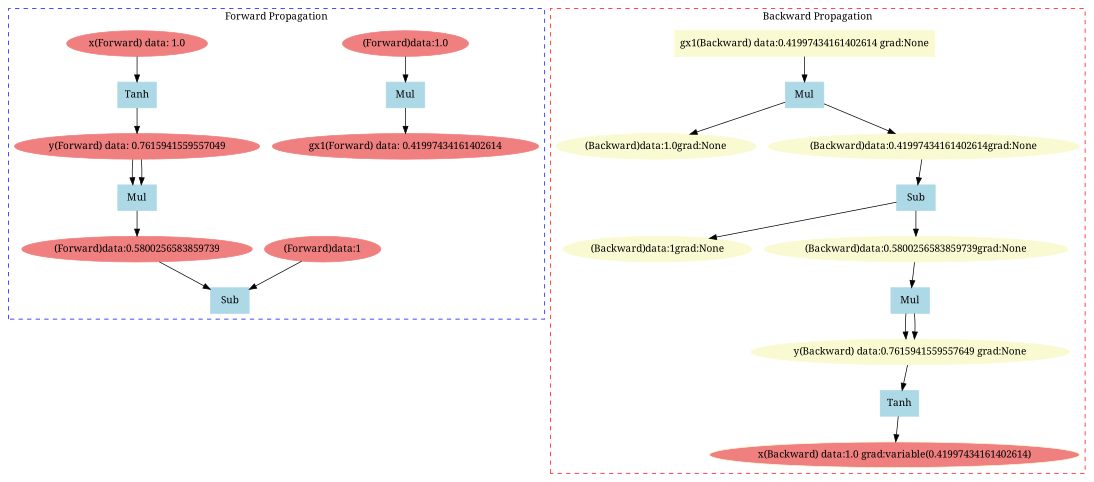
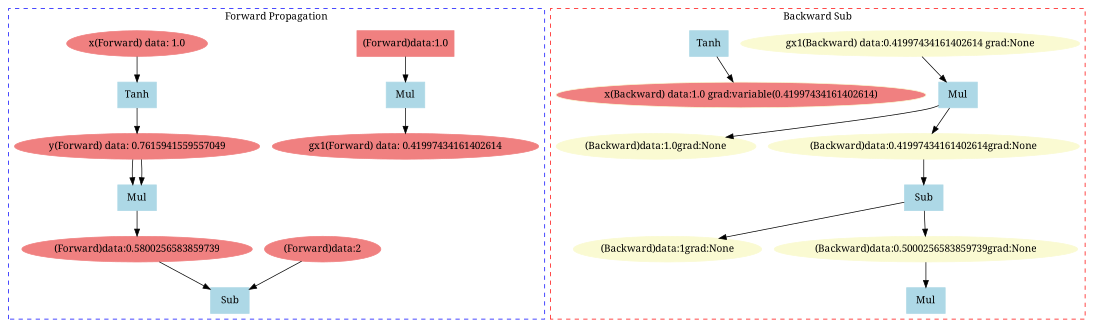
  digraph {
    fontname="Noto Serif"
    node [color=lightblue fontname="Noto Serif" style=filled]
    edge [fontname="Noto Serif"]
    n1 [color=lightcoral label="gx1(Forward) data: 0.41997434161402614"]
    n2 [label=Mul shape=box]
-   n3 [color=lightcoral label="(Forward)data:1.0"]
+   n3 [color=lightcoral label="(Forward)data:1.0" shape=box]
    n4 [label=Sub shape=box]
-   n5 [color=lightcoral label="(Forward)data:1"]
+   n5 [color=lightcoral label="(Forward)data:2"]
    n6 [color=lightcoral label="(Forward)data:0.5800256583859739"]
    n7 [label=Mul shape=box]
    n8 [color=lightcoral label="y(Forward) data: 0.7615941559557049"]
    n9 [label=Tanh shape=box]
    n10 [color=lightcoral label="x(Forward) data: 1.0"]
-   n11 [color=lightgoldenrodyellow label="gx1(Backward) data:0.41997434161402614 grad:None" shape=box]
+   n11 [color=lightgoldenrodyellow label="gx1(Backward) data:0.41997434161402614 grad:None"]
    n12 [label=Mul shape=box]
    n13 [color=lightgoldenrodyellow label="(Backward)data:1.0grad:None"]
    n14 [color=lightgoldenrodyellow label="(Backward)data:0.41997434161402614grad:None"]
    n15 [label=Sub shape=box]
    n16 [color=lightgoldenrodyellow label="(Backward)data:1grad:None"]
-   n17 [color=lightgoldenrodyellow label="(Backward)data:0.5800256583859739grad:None"]
+   n17 [color=lightgoldenrodyellow label="(Backward)data:0.5000256583859739grad:None"]
    n18 [label=Mul shape=box]
-   n19 [color=lightgoldenrodyellow label="y(Backward) data:0.7615941559557649 grad:None"]
    n20 [label=Tanh shape=box]
    n21 [color=lightgoldenrodyellow fillcolor=lightcoral label="x(Backward) data:1.0 grad:variable(0.41997434161402614)"]
    subgraph cluster_1 {
      color=blue
      label="Forward Propagation"
      style=dashed
      n1
      n2
      n3
      n4
      n5
      n6
      n7
      n8
      n9
      n10
    }
    subgraph cluster_2 {
      color=red
-     label="Backward Propagation"
+     label="Backward Sub"
      rankdir=BT
      style=dashed
      n11
      n12
      n13
      n14
      n15
      n16
      n17
      n18
-     n19
      n20
      n21
    }
    n2 -> n1
    n3 -> n2
    n5 -> n4
    n6 -> n4
    n7 -> n6
    n8 -> n7
    n8 -> n7
    n9 -> n8
    n10 -> n9
    n11 -> n12
    n12 -> n13
    n12 -> n14
    n14 -> n15
    n15 -> n16
    n15 -> n17
    n17 -> n18
-   n18 -> n19
-   n18 -> n19
-   n19 -> n20
    n20 -> n21
  }
